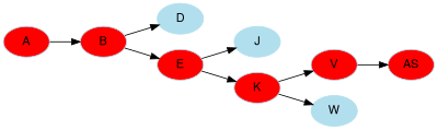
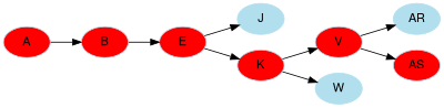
  digraph {
    fontname="Helvetica,Arial,sans-serif"
    rankdir=LR
    splines=true
    node [color=lightblue2 fillcolor=red fontname="Helvetica,Arial,sans-serif" style=filled]
    edge [fontname="Helvetica,Arial,sans-serif"]
    A
    B
-   D [fillcolor=""]
    E
    J [fillcolor=""]
    K
    V
    W [fillcolor=""]
+   AR [fillcolor=""]
    AS
    A -> B
-   B -> D
    B -> E
    E -> J
    E -> K
    K -> V
    K -> W
+   V -> AR
    V -> AS
  }
